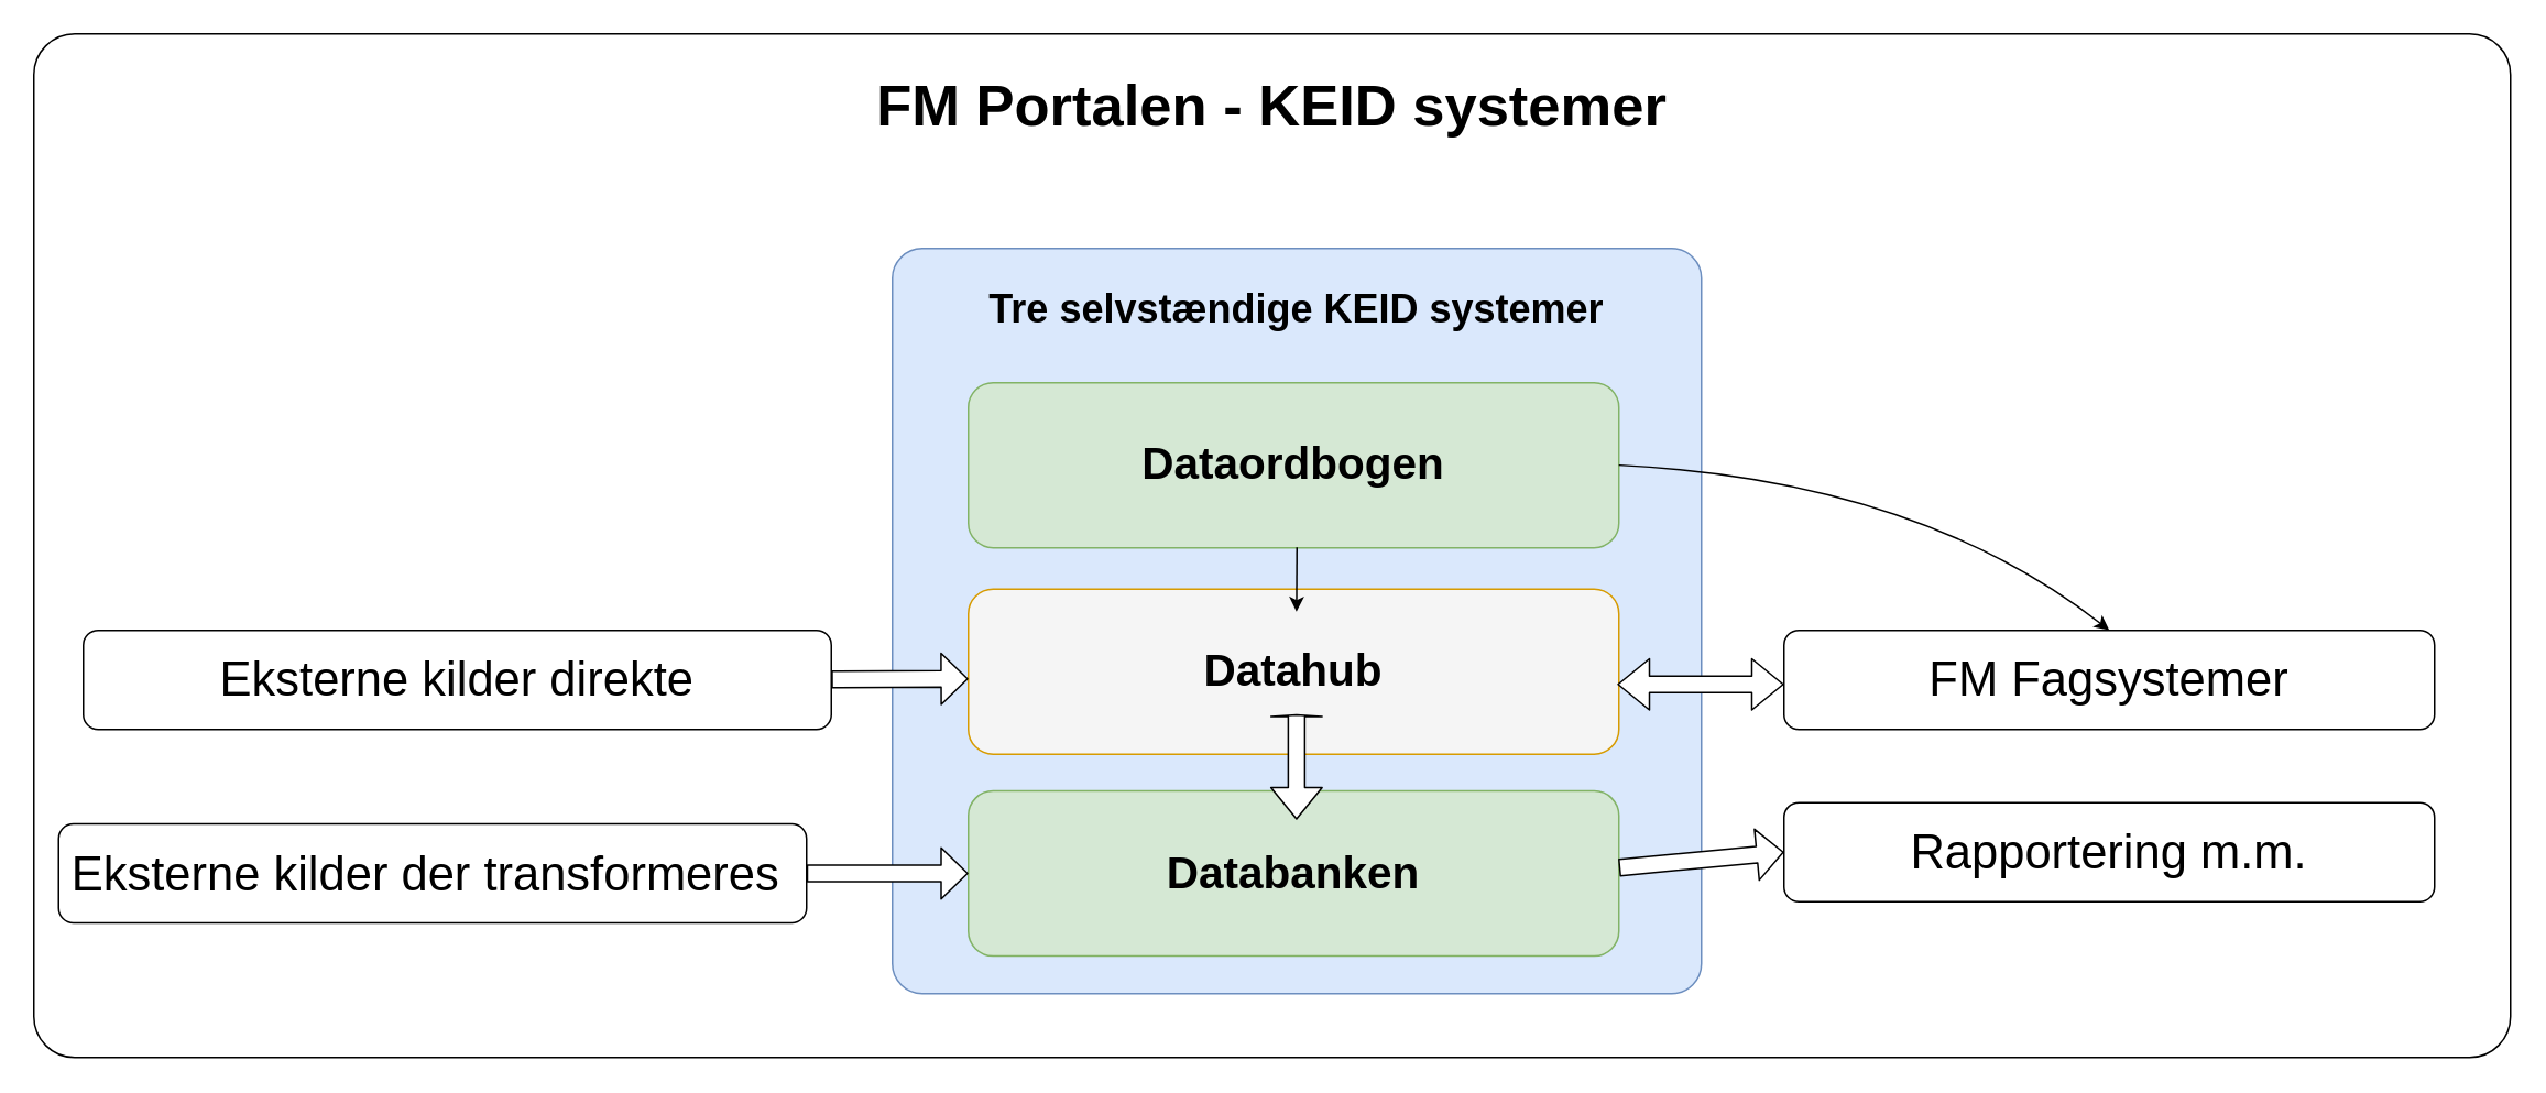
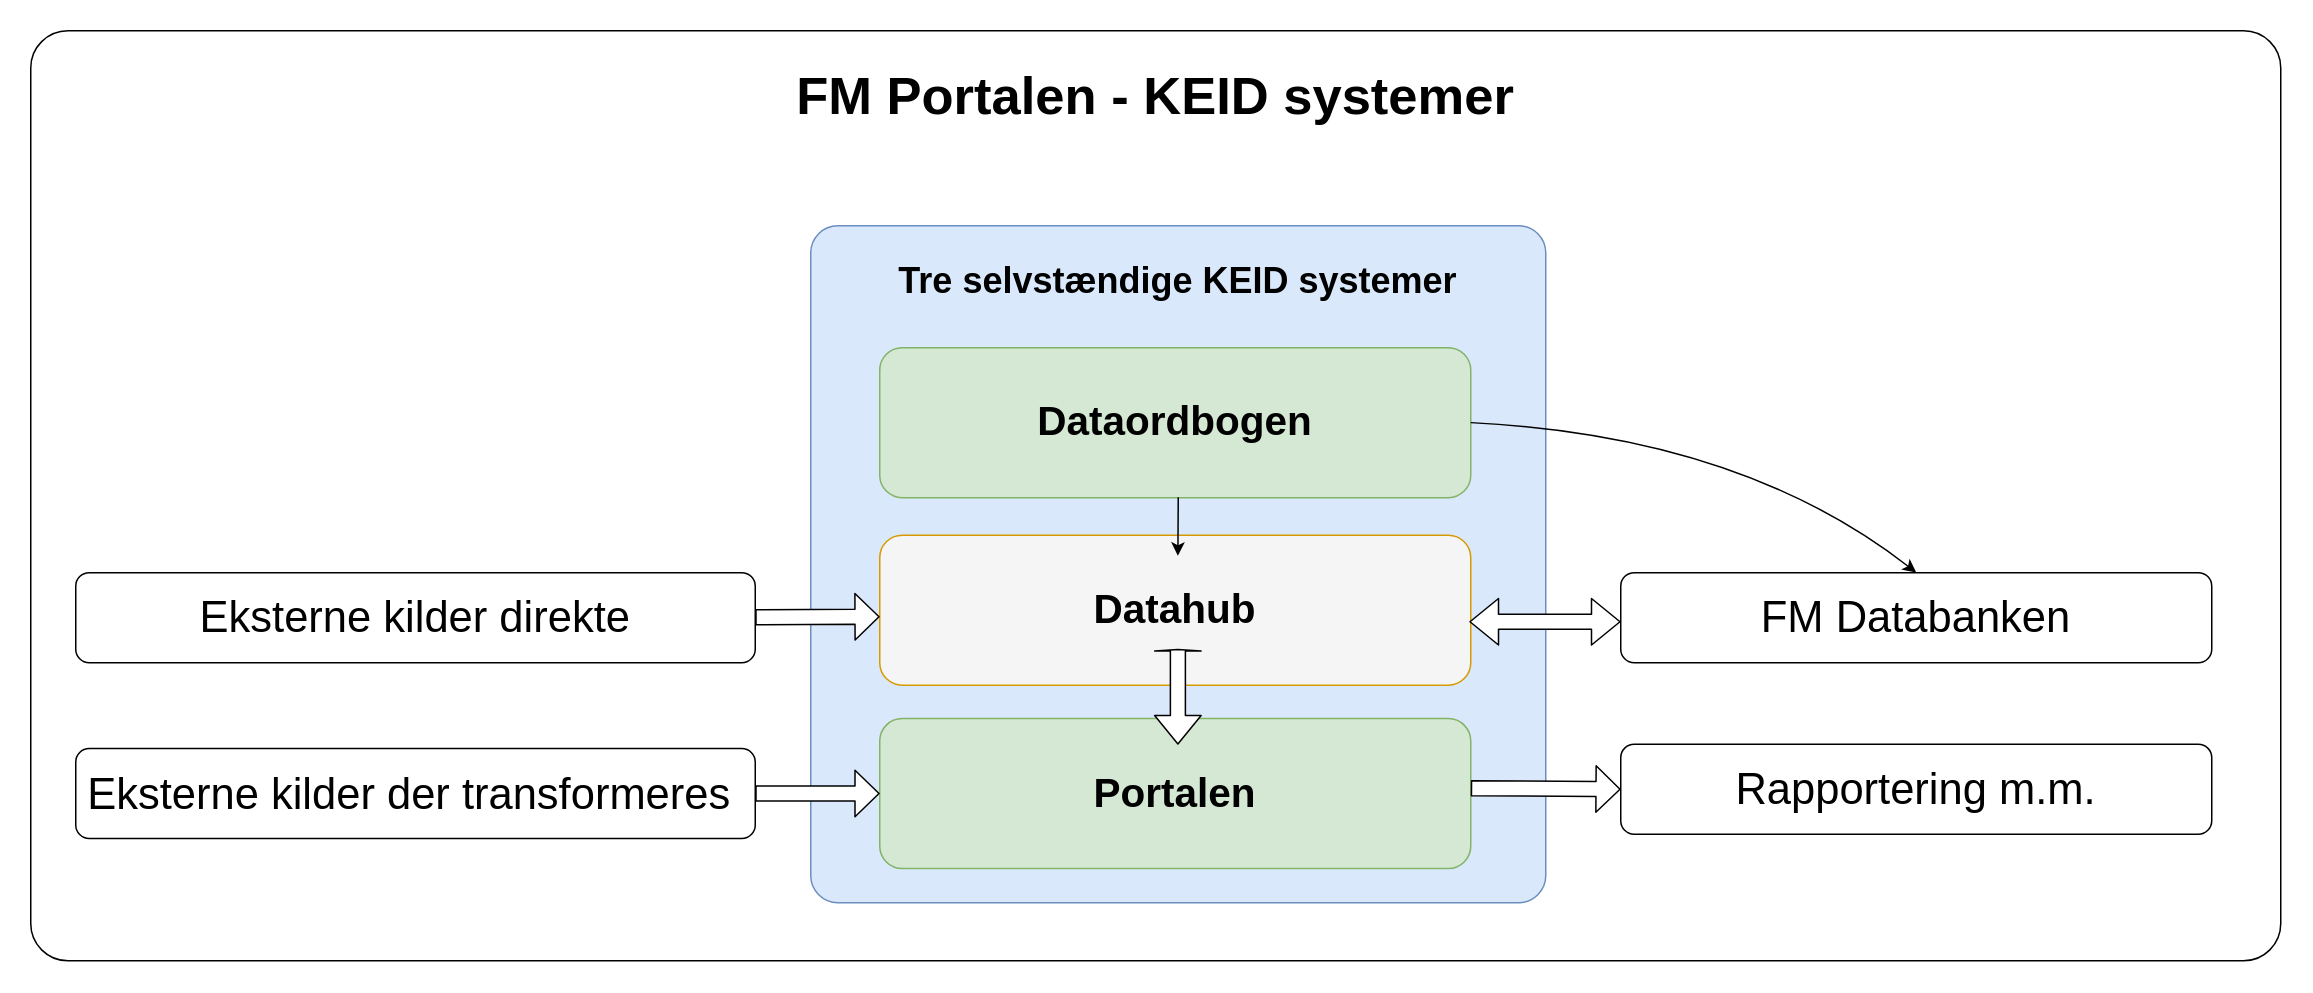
  <mxCell id="0" />
  <mxCell id="1" parent="0" />
  <mxCell id="2" value="&lt;h1&gt;&lt;span&gt;&lt;font style=&quot;font-size: 35px&quot;&gt;FM Portalen - KEID systemer&lt;/font&gt;&lt;/span&gt;&lt;br&gt;&lt;/h1&gt;" style="rounded=1;whiteSpace=wrap;html=1;labelBackgroundColor=none;align=center;verticalAlign=top;arcSize=4;" parent="1" vertex="1"><mxGeometry x="20" y="20" width="1500" height="620" as="geometry" /></mxCell>
  <mxCell id="3" value="&lt;h1&gt;Tre selvstændige KEID systemer&lt;/h1&gt;" style="rounded=1;whiteSpace=wrap;html=1;labelBackgroundColor=none;align=center;verticalAlign=top;arcSize=4;fillColor=#dae8fc;strokeColor=#6c8ebf;" parent="1" vertex="1"><mxGeometry x="540" y="150" width="490" height="451.25" as="geometry" /></mxCell>
  <mxCell id="4" value="&lt;b style=&quot;font-size: 27px&quot;&gt;Dataordbogen&lt;/b&gt;" style="rounded=1;whiteSpace=wrap;html=1;fontSize=27;align=center;fillColor=#d5e8d4;strokeColor=#82b366;" parent="1" vertex="1"><mxGeometry x="586" y="231.25" width="394" height="100" as="geometry" /></mxCell>
  <mxCell id="5" value="&lt;b style=&quot;font-size: 27px&quot;&gt;Datahub&lt;/b&gt;" style="rounded=1;whiteSpace=wrap;html=1;fontSize=27;align=center;fillColor=#f5f5f5;strokeColor=#d79b00;" parent="1" vertex="1"><mxGeometry x="586" y="356.25" width="394" height="100" as="geometry" /></mxCell>
- <mxCell id="6" value="&lt;b style=&quot;font-size: 27px&quot;&gt;Databanken&lt;/b&gt;" style="rounded=1;whiteSpace=wrap;html=1;fontSize=27;align=center;fillColor=#d5e8d4;strokeColor=#82b366;" parent="1" vertex="1"><mxGeometry x="586" y="478.51" width="394" height="100" as="geometry" /></mxCell>
+ <mxCell id="6" value="&lt;b style=&quot;font-size: 27px&quot;&gt;Portalen&lt;/b&gt;" style="rounded=1;whiteSpace=wrap;html=1;fontSize=27;align=center;fillColor=#d5e8d4;strokeColor=#82b366;" parent="1" vertex="1"><mxGeometry x="586" y="478.51" width="394" height="100" as="geometry" /></mxCell>
  <mxCell id="7" value="" style="shape=flexArrow;endArrow=classic;startArrow=classic;html=1;gradientColor=none;endSize=0;startSize=6;fillColor=#ffffff;" parent="1" edge="1"><mxGeometry width="50" height="50" relative="1" as="geometry"><mxPoint x="784.76" y="496" as="sourcePoint" /><mxPoint x="784.76" y="432" as="targetPoint" /></mxGeometry></mxCell>
- <mxCell id="8" value="Eksterne kilder der transformeres&amp;nbsp;" style="rounded=1;whiteSpace=wrap;html=1;fontSize=29;align=center;" parent="1" vertex="1"><mxGeometry x="35" y="498.51" width="453" height="60" as="geometry" /></mxCell>
+ <mxCell id="8" value="Eksterne kilder der transformeres&amp;nbsp;" style="rounded=1;whiteSpace=wrap;html=1;fontSize=29;align=center;" parent="1" vertex="1"><mxGeometry x="50" y="498.51" width="453" height="60" as="geometry" /></mxCell>
  <mxCell id="9" value="" style="shape=flexArrow;endArrow=classic;html=1;fontSize=29;exitX=1;exitY=0.5;exitDx=0;exitDy=0;entryX=0;entryY=0.5;entryDx=0;entryDy=0;startSize=3;endSize=5;fillColor=#ffffff;" parent="1" source="8" target="6" edge="1"><mxGeometry width="50" height="50" relative="1" as="geometry"><mxPoint x="600" y="490" as="sourcePoint" /><mxPoint x="650" y="440" as="targetPoint" /></mxGeometry></mxCell>
- <mxCell id="10" value="FM Fagsystemer" style="rounded=1;whiteSpace=wrap;html=1;fontSize=29;align=center;" parent="1" vertex="1"><mxGeometry x="1080" y="381.25" width="394" height="60" as="geometry" /></mxCell>
+ <mxCell id="10" value="FM Databanken" style="rounded=1;whiteSpace=wrap;html=1;fontSize=29;align=center;" parent="1" vertex="1"><mxGeometry x="1080" y="381.25" width="394" height="60" as="geometry" /></mxCell>
  <mxCell id="11" value="" style="shape=flexArrow;endArrow=classic;html=1;fontSize=29;startSize=6;endSize=6;startArrow=block;fillColor=#ffffff;" parent="1" edge="1"><mxGeometry width="50" height="50" relative="1" as="geometry"><mxPoint x="1080" y="414" as="sourcePoint" /><mxPoint x="979" y="414" as="targetPoint" /></mxGeometry></mxCell>
  <mxCell id="12" value="Eksterne kilder direkte" style="rounded=1;whiteSpace=wrap;html=1;fontSize=29;align=center;" parent="1" vertex="1"><mxGeometry x="50" y="381.25" width="453" height="60" as="geometry" /></mxCell>
  <mxCell id="13" value="" style="shape=flexArrow;endArrow=classic;html=1;fontSize=29;entryX=0;entryY=0.5;entryDx=0;entryDy=0;startSize=3;endSize=5;fillColor=#FFFFFF;" parent="1" edge="1"><mxGeometry width="50" height="50" relative="1" as="geometry"><mxPoint x="503" y="411" as="sourcePoint" /><mxPoint x="586" y="410.63" as="targetPoint" /></mxGeometry></mxCell>
  <mxCell id="14" value="" style="curved=1;endArrow=classic;html=1;fillColor=#191919;fontSize=29;entryX=0.5;entryY=0;entryDx=0;entryDy=0;exitX=1;exitY=0.5;exitDx=0;exitDy=0;" parent="1" source="4" target="10" edge="1"><mxGeometry width="50" height="50" relative="1" as="geometry"><mxPoint x="620" y="340" as="sourcePoint" /><mxPoint x="670" y="290" as="targetPoint" /><Array as="points"><mxPoint x="1160" y="290" /></Array></mxGeometry></mxCell>
  <mxCell id="15" value="" style="endArrow=classic;html=1;fillColor=#191919;fontSize=29;" parent="1" edge="1"><mxGeometry width="50" height="50" relative="1" as="geometry"><mxPoint x="785" y="331" as="sourcePoint" /><mxPoint x="784.76" y="370" as="targetPoint" /></mxGeometry></mxCell>
- <mxCell id="16" value="Rapportering m.m." style="rounded=1;whiteSpace=wrap;html=1;fontSize=29;align=center;" parent="1" vertex="1"><mxGeometry x="1080" y="485.62" width="394" height="60" as="geometry" /></mxCell>
+ <mxCell id="16" value="Rapportering m.m." style="rounded=1;whiteSpace=wrap;html=1;fontSize=29;align=center;" parent="1" vertex="1"><mxGeometry x="1080" y="495.62" width="394" height="60" as="geometry" /></mxCell>
  <mxCell id="17" value="" style="shape=flexArrow;endArrow=classic;html=1;fontSize=29;exitX=1;exitY=0.5;exitDx=0;exitDy=0;entryX=0;entryY=0.5;entryDx=0;entryDy=0;startSize=3;endSize=5;fillColor=#ffffff;" parent="1" target="16" edge="1"><mxGeometry width="50" height="50" relative="1" as="geometry"><mxPoint x="980" y="524.99" as="sourcePoint" /><mxPoint x="1063" y="526.24" as="targetPoint" /></mxGeometry></mxCell>
